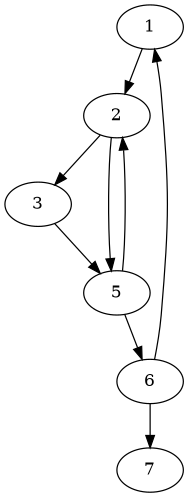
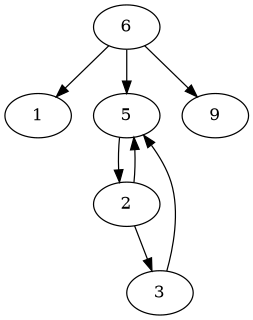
  digraph {
    1
    2
    3
    5
    6
-   7
-   1 -> 2
+   7 [label=9]
    2 -> 3
    2 -> 5
    3 -> 5
    5 -> 2
-   5 -> 6
+   6 -> 5
    6 -> 1
    6 -> 7
  }
